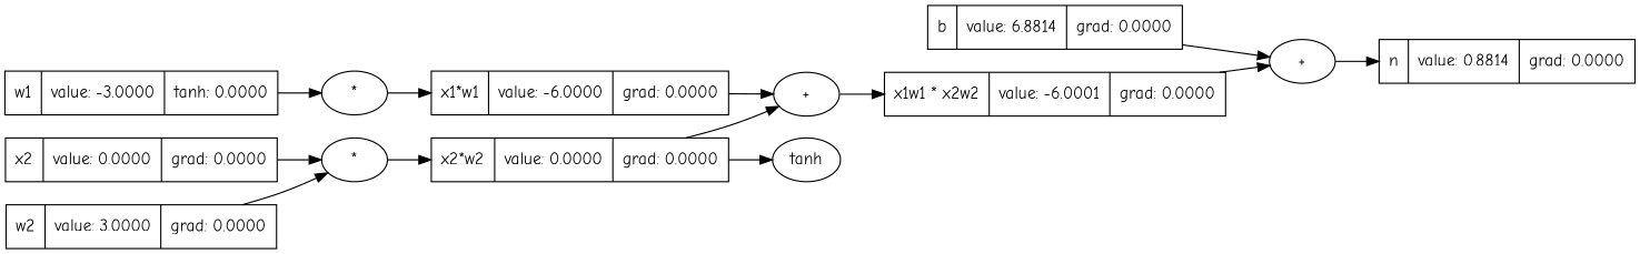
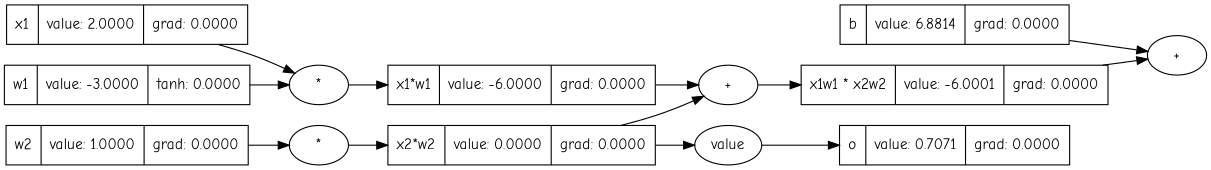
  digraph {
    fontname="Comic Neue"
    rankdir=LR
    node [fontname="Comic Neue" shape=record]
    edge [fontname="Comic Neue"]
-   n2 [label=tanh shape=""]
-   n3 [label="{n | value: 0.8814 | grad: 0.0000 }"]
+   n1 [label="{o | value: 0.7071 | grad: 0.0000 }"]
+   n2 [label=value shape=""]
    n4 [label="+" shape=""]
    n5 [label="{x1w1 * x2w2 | value: -6.0001 | grad: 0.0000 }"]
    n6 [label="{b | value: 6.8814 | grad: 0.0000 }"]
    n7 [label="+" shape=""]
    n8 [label="{x1*w1 | value: -6.0000 | grad: 0.0000 }"]
    n9 [label="{x2*w2 | value: 0.0000 | grad: 0.0000 }"]
    n10 [label="*" shape=""]
+   n11 [label="{x1 | value: 2.0000 | grad: 0.0000 }"]
    n12 [label="{w1 | value: -3.0000 | tanh: 0.0000 }"]
    n13 [label="*" shape=""]
-   n14 [label="{x2 | value: 0.0000 | grad: 0.0000 }"]
-   n15 [label="{w2 | value: 3.0000 | grad: 0.0000 }"]
-   n4 -> n3
+   n15 [label="{w2 | value: 1.0000 | grad: 0.0000 }"]
+   n2 -> n1
    n5 -> n4
    n6 -> n4
    n7 -> n5
    n8 -> n7
    n9 -> n2
    n9 -> n7
    n10 -> n8
+   n11 -> n10
    n12 -> n10
    n13 -> n9
-   n14 -> n13
    n15 -> n13
  }
